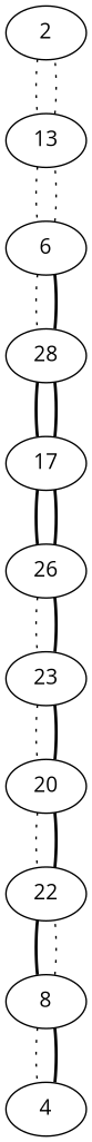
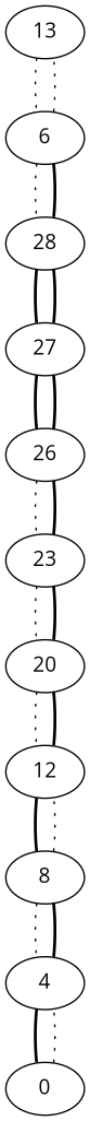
  graph {
    fontname="Open Sans"
    node [fontname="Open Sans"]
    edge [fontname="Open Sans" style=dotted]
-   n1 [label=2]
    n2 [label=13]
    n3 [label=6]
    n4 [label=28]
-   n5 [label=17]
+   n5 [label=27]
    n6 [label=26]
    n7 [label=23]
    n8 [label=20]
-   n9 [label=22]
+   n9 [label=12]
    n10 [label=8]
    n11 [label=4]
-   n1 -- n2
-   n2 -- n1
+   n12 [label=0]
    n2 -- n3
    n3 -- n2
    n3 -- n4
    n4 -- n3 [style=bold]
    n4 -- n5 [style=bold]
    n5 -- n4 [style=bold]
    n5 -- n6 [style=bold]
    n6 -- n5 [style=bold]
    n6 -- n7
    n7 -- n6 [style=bold]
    n7 -- n8
    n8 -- n7 [style=bold]
    n8 -- n9
    n9 -- n8 [style=bold]
    n9 -- n10 [style=bold]
    n10 -- n9
    n10 -- n11
    n11 -- n10 [style=bold]
+   n11 -- n12 [style=bold]
+   n12 -- n11
  }
